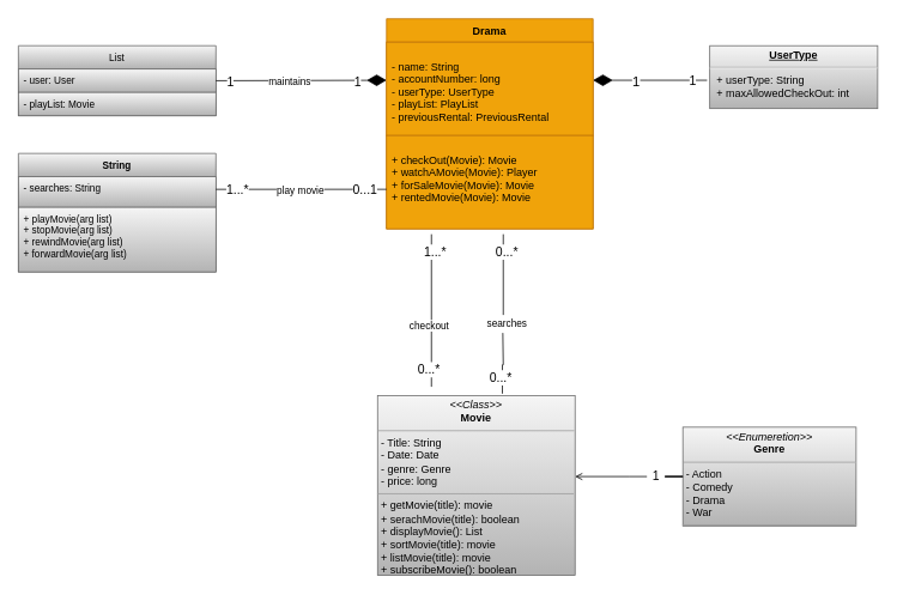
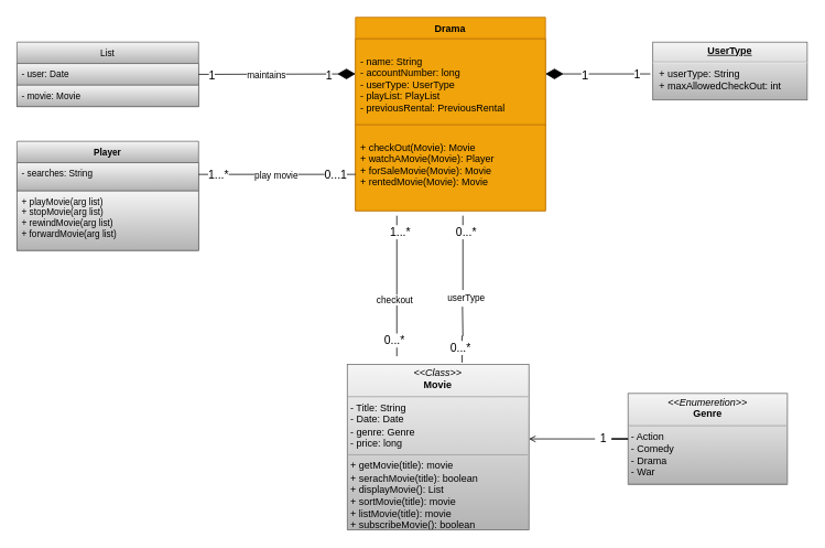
  <mxCell id="0" />
  <mxCell id="1" parent="0" />
  <mxCell id="2" value="" style="edgeStyle=orthogonalEdgeStyle;rounded=0;orthogonalLoop=1;jettySize=auto;html=1;startArrow=none;endArrow=open;endFill=0;" edge="1" parent="1" source="21" target="4"><mxGeometry relative="1" as="geometry"><Array as="points"><mxPoint x="700" y="530" /><mxPoint x="700" y="530" /></Array></mxGeometry></mxCell>
  <mxCell id="3" value="&lt;p style=&quot;margin: 0px ; margin-top: 4px ; text-align: center&quot;&gt;&lt;i&gt;&amp;lt;&amp;lt;Enumeretion&amp;gt;&amp;gt;&lt;/i&gt;&lt;br&gt;&lt;b&gt;Genre&lt;/b&gt;&lt;/p&gt;&lt;hr size=&quot;1&quot;&gt;&lt;p style=&quot;margin: 0px ; margin-left: 4px&quot;&gt;- Action&lt;br&gt;- Comedy&lt;/p&gt;&lt;p style=&quot;margin: 0px ; margin-left: 4px&quot;&gt;- Drama&lt;/p&gt;&lt;p style=&quot;margin: 0px ; margin-left: 4px&quot;&gt;- War&lt;/p&gt;&lt;hr size=&quot;1&quot;&gt;&lt;p style=&quot;margin: 0px ; margin-left: 4px&quot;&gt;&lt;br&gt;&lt;/p&gt;" style="verticalAlign=top;align=left;overflow=fill;fontSize=12;fontFamily=Helvetica;html=1;fillColor=#f5f5f5;gradientColor=#b3b3b3;strokeColor=#666666;" vertex="1" parent="1"><mxGeometry x="760" y="475" width="193" height="110" as="geometry" /></mxCell>
  <mxCell id="4" value="&lt;p style=&quot;margin: 0px ; margin-top: 4px ; text-align: center&quot;&gt;&lt;i&gt;&amp;lt;&amp;lt;Class&amp;gt;&amp;gt;&lt;/i&gt;&lt;br&gt;&lt;b&gt;Movie&lt;/b&gt;&lt;/p&gt;&lt;hr size=&quot;1&quot;&gt;&lt;p style=&quot;margin: 0px ; margin-left: 4px&quot;&gt;- Title: String&lt;br&gt;- Date: Date&lt;/p&gt;&lt;p style=&quot;margin: 0px ; margin-left: 4px&quot;&gt;- genre: Genre&lt;/p&gt;&lt;p style=&quot;margin: 0px ; margin-left: 4px&quot;&gt;- price: long&lt;/p&gt;&lt;hr size=&quot;1&quot;&gt;&lt;p style=&quot;margin: 0px ; margin-left: 4px&quot;&gt;+ getMovie(title): movie&lt;br&gt;+ serachMovie(title): boolean&lt;/p&gt;&lt;p style=&quot;margin: 0px ; margin-left: 4px&quot;&gt;&lt;span&gt;+ displayMovie(): List&lt;/span&gt;&lt;/p&gt;&lt;p style=&quot;margin: 0px ; margin-left: 4px&quot;&gt;&lt;span&gt;+ sortMovie(title): movie&lt;br&gt;&lt;/span&gt;&lt;/p&gt;&lt;p style=&quot;margin: 0px ; margin-left: 4px&quot;&gt;&lt;span&gt;+ listMovie(title): movie&lt;br&gt;&lt;/span&gt;&lt;/p&gt;&lt;p style=&quot;margin: 0px ; margin-left: 4px&quot;&gt;&lt;span&gt;+ subscribeMovie(): boolean&lt;br&gt;&lt;/span&gt;&lt;/p&gt;" style="verticalAlign=top;align=left;overflow=fill;fontSize=12;fontFamily=Helvetica;html=1;fillColor=#f5f5f5;gradientColor=#b3b3b3;strokeColor=#666666;" vertex="1" parent="1"><mxGeometry x="420" y="440" width="220" height="200" as="geometry" /></mxCell>
  <mxCell id="5" value="Drama" style="swimlane;fontStyle=1;align=center;verticalAlign=top;childLayout=stackLayout;horizontal=1;startSize=26;horizontalStack=0;resizeParent=1;resizeParentMax=0;resizeLast=0;collapsible=1;marginBottom=0;fillColor=#f0a30a;fontColor=#000000;strokeColor=#BD7000;" vertex="1" parent="1"><mxGeometry x="430" y="20" width="230" height="234" as="geometry"><mxRectangle x="310" width="60" height="26" as="alternateBounds" /></mxGeometry></mxCell>
  <mxCell id="6" value="&#10;- name: String&#10;- accountNumber: long&#10;- userType: UserType&#10;- playList: PlayList&#10;- previousRental: PreviousRental" style="text;strokeColor=#BD7000;fillColor=#f0a30a;align=left;verticalAlign=top;spacingLeft=4;spacingRight=4;overflow=hidden;rotatable=0;points=[[0,0.5],[1,0.5]];portConstraint=eastwest;fontColor=#000000;" vertex="1" parent="5"><mxGeometry y="26" width="230" height="104" as="geometry" /></mxCell>
  <mxCell id="7" value="&#10;+ checkOut(Movie): Movie&#10;+ watchAMovie(Movie): Player&#10;+ forSaleMovie(Movie): Movie&#10;+ rentedMovie(Movie): Movie" style="text;strokeColor=#BD7000;fillColor=#f0a30a;align=left;verticalAlign=top;spacingLeft=4;spacingRight=4;overflow=hidden;rotatable=0;points=[[0,0.5],[1,0.5]];portConstraint=eastwest;fontColor=#000000;" vertex="1" parent="5"><mxGeometry y="130" width="230" height="104" as="geometry" /></mxCell>
  <mxCell id="8" value="&lt;p style=&quot;margin: 0px ; margin-top: 4px ; text-align: center ; text-decoration: underline&quot;&gt;&lt;b&gt;UserType&lt;/b&gt;&lt;/p&gt;&lt;hr&gt;&lt;p style=&quot;margin: 0px ; margin-left: 8px&quot;&gt;+ userType: String&lt;br&gt;+ maxAllowedCheckOut: int&lt;/p&gt;" style="verticalAlign=top;align=left;overflow=fill;fontSize=12;fontFamily=Helvetica;html=1;fillColor=#f5f5f5;strokeColor=#666666;gradientColor=#b3b3b3;" vertex="1" parent="1"><mxGeometry x="790" width="187" height="70" as="geometry" y="50" /></mxCell>
  <mxCell id="9" value="" style="endArrow=diamondThin;endFill=1;endSize=19;html=1;rounded=0;startArrow=none;startFill=0;" edge="1" parent="1"><mxGeometry width="160" relative="1" as="geometry"><mxPoint x="787" y="88.5" as="sourcePoint" /><mxPoint x="660" y="88.5" as="targetPoint" /></mxGeometry></mxCell>
  <mxCell id="10" value="&lt;font style=&quot;font-size: 15px;&quot;&gt;1&lt;/font&gt;" style="edgeLabel;html=1;align=center;verticalAlign=middle;resizable=0;points=[];fontSize=15;" vertex="1" connectable="0" parent="9"><mxGeometry x="0.262" y="1" relative="1" as="geometry"><mxPoint y="-1" as="offset" /></mxGeometry></mxCell>
  <mxCell id="11" value="&lt;font style=&quot;font-size: 14px;&quot;&gt;1&lt;/font&gt;" style="edgeLabel;html=1;align=center;verticalAlign=middle;resizable=0;points=[];fontSize=14;" vertex="1" connectable="0" parent="9"><mxGeometry x="-0.738" relative="1" as="geometry"><mxPoint as="offset" /></mxGeometry></mxCell>
  <mxCell id="12" value="" style="endArrow=none;html=1;edgeStyle=orthogonalEdgeStyle;rounded=0;" edge="1" parent="1"><mxGeometry relative="1" as="geometry"><mxPoint x="560" y="260" as="sourcePoint" /><mxPoint x="560" y="350" as="targetPoint" /></mxGeometry></mxCell>
  <mxCell id="13" value="0...*" style="edgeLabel;resizable=0;html=1;align=left;verticalAlign=bottom;fontSize=14;" connectable="0" vertex="1" parent="12"><mxGeometry x="-1" relative="1" as="geometry"><mxPoint x="-10" y="30" as="offset" /></mxGeometry></mxCell>
  <mxCell id="14" value="" style="endArrow=none;html=1;edgeStyle=orthogonalEdgeStyle;rounded=0;entryX=0.632;entryY=-0.012;entryDx=0;entryDy=0;entryPerimeter=0;" edge="1" parent="1" target="4"><mxGeometry relative="1" as="geometry"><mxPoint x="559.5" y="370" as="sourcePoint" /><mxPoint x="559.5" y="410" as="targetPoint" /></mxGeometry></mxCell>
  <mxCell id="15" value="0...*" style="edgeLabel;resizable=0;html=1;align=right;verticalAlign=bottom;fontSize=14;" connectable="0" vertex="1" parent="14"><mxGeometry x="1" relative="1" as="geometry"><mxPoint x="11" y="-8" as="offset" /></mxGeometry></mxCell>
  <mxCell id="16" value="" style="endArrow=none;html=1;edgeStyle=orthogonalEdgeStyle;rounded=0;" edge="1" parent="1"><mxGeometry relative="1" as="geometry"><mxPoint x="480" y="360" as="sourcePoint" /><mxPoint x="480" y="430" as="targetPoint" /></mxGeometry></mxCell>
  <mxCell id="17" value="&lt;font style=&quot;font-size: 14px&quot;&gt;0...*&lt;/font&gt;" style="edgeLabel;resizable=0;html=1;align=right;verticalAlign=bottom;" connectable="0" vertex="1" parent="16"><mxGeometry x="1" relative="1" as="geometry"><mxPoint x="10" y="-9" as="offset" /></mxGeometry></mxCell>
  <mxCell id="18" value="" style="endArrow=none;html=1;edgeStyle=orthogonalEdgeStyle;rounded=0;" edge="1" parent="1"><mxGeometry relative="1" as="geometry"><mxPoint x="480" y="260" as="sourcePoint" /><mxPoint x="480" y="362" as="targetPoint" /></mxGeometry></mxCell>
  <mxCell id="19" value="1...*" style="edgeLabel;resizable=0;html=1;align=left;verticalAlign=bottom;fontSize=14;" connectable="0" vertex="1" parent="18"><mxGeometry x="-1" relative="1" as="geometry"><mxPoint x="-10" y="30" as="offset" /></mxGeometry></mxCell>
  <mxCell id="20" value="checkout" style="edgeLabel;resizable=0;html=1;align=right;verticalAlign=bottom;" connectable="0" vertex="1" parent="18"><mxGeometry x="1" relative="1" as="geometry"><mxPoint x="20" y="8" as="offset" /></mxGeometry></mxCell>
  <mxCell id="21" value="&lt;font style=&quot;font-size: 14px&quot;&gt;1&lt;/font&gt;" style="text;html=1;align=center;verticalAlign=middle;resizable=0;points=[];autosize=1;strokeColor=none;fillColor=none;" vertex="1" parent="1"><mxGeometry x="720" y="520" width="20" height="20" as="geometry" /></mxCell>
  <mxCell id="22" value="" style="edgeStyle=orthogonalEdgeStyle;rounded=0;orthogonalLoop=1;jettySize=auto;html=1;endArrow=none;" edge="1" parent="1" source="3" target="21"><mxGeometry relative="1" as="geometry"><mxPoint x="760" y="500" as="sourcePoint" /><mxPoint x="640" y="500" as="targetPoint" /></mxGeometry></mxCell>
- <mxCell id="23" value="searches" style="text;html=1;align=center;verticalAlign=middle;resizable=0;points=[];autosize=1;strokeColor=none;fillColor=none;fontSize=11;" vertex="1" parent="1"><mxGeometry x="534" y="350" width="60" height="20" as="geometry" /></mxCell>
+ <mxCell id="23" value="userType" style="text;html=1;align=center;verticalAlign=middle;resizable=0;points=[];autosize=1;strokeColor=none;fillColor=none;fontSize=11;" vertex="1" parent="1"><mxGeometry x="534" y="350" width="60" height="20" as="geometry" /></mxCell>
  <mxCell id="24" value="List" style="swimlane;fontStyle=0;childLayout=stackLayout;horizontal=1;startSize=26;fillColor=#f5f5f5;horizontalStack=0;resizeParent=1;resizeParentMax=0;resizeLast=0;collapsible=1;marginBottom=0;fontSize=11;gradientColor=#b3b3b3;strokeColor=#666666;" vertex="1" parent="1"><mxGeometry x="20" width="220" height="78" as="geometry" y="50" /></mxCell>
- <mxCell id="25" value="- user: User" style="text;strokeColor=#666666;fillColor=#f5f5f5;align=left;verticalAlign=top;spacingLeft=4;spacingRight=4;overflow=hidden;rotatable=0;points=[[0,0.5],[1,0.5]];portConstraint=eastwest;fontSize=11;gradientColor=#b3b3b3;" vertex="1" parent="24"><mxGeometry y="26" width="220" height="26" as="geometry" /></mxCell>
- <mxCell id="26" value="- playList: Movie" style="text;strokeColor=#666666;fillColor=#f5f5f5;align=left;verticalAlign=top;spacingLeft=4;spacingRight=4;overflow=hidden;rotatable=0;points=[[0,0.5],[1,0.5]];portConstraint=eastwest;fontSize=11;gradientColor=#b3b3b3;" vertex="1" parent="24"><mxGeometry y="52" width="220" height="26" as="geometry" /></mxCell>
+ <mxCell id="25" value="- user: Date" style="text;strokeColor=#666666;fillColor=#f5f5f5;align=left;verticalAlign=top;spacingLeft=4;spacingRight=4;overflow=hidden;rotatable=0;points=[[0,0.5],[1,0.5]];portConstraint=eastwest;fontSize=11;gradientColor=#b3b3b3;" vertex="1" parent="24"><mxGeometry y="26" width="220" height="26" as="geometry" /></mxCell>
+ <mxCell id="26" value="- movie: Movie" style="text;strokeColor=#666666;fillColor=#f5f5f5;align=left;verticalAlign=top;spacingLeft=4;spacingRight=4;overflow=hidden;rotatable=0;points=[[0,0.5],[1,0.5]];portConstraint=eastwest;fontSize=11;gradientColor=#b3b3b3;" vertex="1" parent="24"><mxGeometry y="52" width="220" height="26" as="geometry" /></mxCell>
  <mxCell id="27" value="" style="endArrow=diamondThin;endFill=1;endSize=19;html=1;rounded=0;fontSize=11;exitX=1;exitY=0.5;exitDx=0;exitDy=0;" edge="1" parent="1" source="25"><mxGeometry width="160" relative="1" as="geometry"><mxPoint x="270" y="88.5" as="sourcePoint" /><mxPoint x="430" y="88.5" as="targetPoint" /></mxGeometry></mxCell>
  <mxCell id="28" value="&lt;font style=&quot;font-size: 14px&quot;&gt;1&lt;/font&gt;" style="edgeLabel;html=1;align=center;verticalAlign=middle;resizable=0;points=[];fontSize=11;" vertex="1" connectable="0" parent="27"><mxGeometry x="0.653" y="-1" relative="1" as="geometry"><mxPoint as="offset" /></mxGeometry></mxCell>
  <mxCell id="29" value="maintains" style="edgeLabel;html=1;align=center;verticalAlign=middle;resizable=0;points=[];fontSize=11;" vertex="1" connectable="0" parent="27"><mxGeometry x="-0.147" y="-2" relative="1" as="geometry"><mxPoint y="-1" as="offset" /></mxGeometry></mxCell>
  <mxCell id="30" value="&lt;font style=&quot;font-size: 14px&quot;&gt;1&lt;/font&gt;" style="edgeLabel;html=1;align=center;verticalAlign=middle;resizable=0;points=[];fontSize=11;" vertex="1" connectable="0" parent="27"><mxGeometry x="-0.842" y="-4" relative="1" as="geometry"><mxPoint y="-3" as="offset" /></mxGeometry></mxCell>
- <mxCell id="31" value="String" style="swimlane;fontStyle=1;align=center;verticalAlign=top;childLayout=stackLayout;horizontal=1;startSize=26;horizontalStack=0;resizeParent=1;resizeParentMax=0;resizeLast=0;collapsible=1;marginBottom=0;fontSize=11;fillColor=#f5f5f5;gradientColor=#b3b3b3;strokeColor=#666666;" vertex="1" parent="1"><mxGeometry x="20" y="170" width="220" height="132" as="geometry" /></mxCell>
+ <mxCell id="31" value="Player" style="swimlane;fontStyle=1;align=center;verticalAlign=top;childLayout=stackLayout;horizontal=1;startSize=26;horizontalStack=0;resizeParent=1;resizeParentMax=0;resizeLast=0;collapsible=1;marginBottom=0;fontSize=11;fillColor=#f5f5f5;gradientColor=#b3b3b3;strokeColor=#666666;" vertex="1" parent="1"><mxGeometry x="20" y="170" width="220" height="132" as="geometry" /></mxCell>
  <mxCell id="32" value="- searches: String" style="text;strokeColor=#666666;fillColor=#f5f5f5;align=left;verticalAlign=top;spacingLeft=4;spacingRight=4;overflow=hidden;rotatable=0;points=[[0,0.5],[1,0.5]];portConstraint=eastwest;fontSize=11;gradientColor=#b3b3b3;" vertex="1" parent="31"><mxGeometry y="26" width="220" height="34" as="geometry" /></mxCell>
  <mxCell id="33" value="+ playMovie(arg list)&#10;+ stopMovie(arg list)&#10;+ rewindMovie(arg list)&#10;+ forwardMovie(arg list)" style="text;strokeColor=#666666;fillColor=#f5f5f5;align=left;verticalAlign=top;spacingLeft=4;spacingRight=4;overflow=hidden;rotatable=0;points=[[0,0.5],[1,0.5]];portConstraint=eastwest;fontSize=11;gradientColor=#b3b3b3;" vertex="1" parent="31"><mxGeometry y="60" width="220" height="72" as="geometry" /></mxCell>
  <mxCell id="34" value="" style="endArrow=none;html=1;edgeStyle=orthogonalEdgeStyle;rounded=0;fontSize=11;endSize=19;exitX=1;exitY=0.412;exitDx=0;exitDy=0;exitPerimeter=0;" edge="1" parent="1" source="32"><mxGeometry relative="1" as="geometry"><mxPoint x="250" y="210" as="sourcePoint" /><mxPoint x="430" y="210" as="targetPoint" /></mxGeometry></mxCell>
  <mxCell id="35" value="&lt;font style=&quot;font-size: 14px&quot;&gt;1...*&lt;/font&gt;" style="edgeLabel;resizable=0;html=1;align=left;verticalAlign=bottom;fontSize=11;" connectable="0" vertex="1" parent="34"><mxGeometry x="-1" relative="1" as="geometry"><mxPoint x="10" y="10" as="offset" /></mxGeometry></mxCell>
  <mxCell id="36" value="&lt;font style=&quot;font-size: 14px&quot;&gt;0...1&lt;/font&gt;" style="edgeLabel;resizable=0;html=1;align=right;verticalAlign=bottom;fontSize=11;" connectable="0" vertex="1" parent="34"><mxGeometry x="1" relative="1" as="geometry"><mxPoint x="-10" y="10" as="offset" /></mxGeometry></mxCell>
  <mxCell id="37" value="play movie" style="edgeLabel;html=1;align=center;verticalAlign=middle;resizable=0;points=[];fontSize=11;" vertex="1" connectable="0" parent="34"><mxGeometry x="-0.156" relative="1" as="geometry"><mxPoint x="14" as="offset" /></mxGeometry></mxCell>
